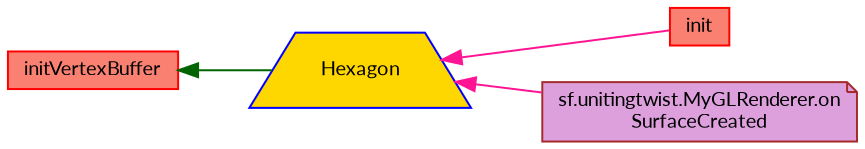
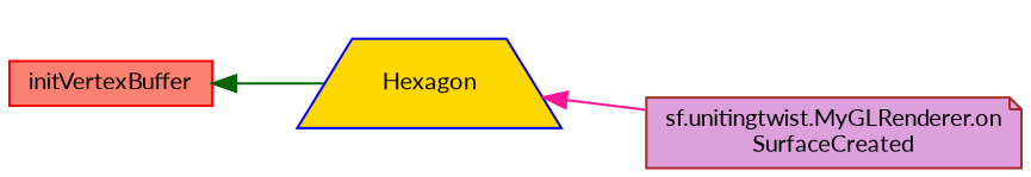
  digraph {
    fontname=Lato
    rankdir=LR
    node [color=red fillcolor=salmon fontname=Lato fontsize=10 shape=box style=filled]
    edge [color=deeppink dir=back fontname=Lato fontsize=10 labelfontname=Helvetica labelfontsize=10 style=solid]
    n1 [fontcolor=black height=0.2 label=initVertexBuffer width=0.4]
    n2 [color=blue fillcolor=gold height=0.2 label=Hexagon shape=trapezium width=0.4]
-   n3 [height=0.2 label=init width=0.4]
    n4 [color=brown fillcolor=plum height=0.2 label="sf.unitingtwist.MyGLRenderer.on\lSurfaceCreated" shape=note width=0.4]
    n1 -> n2 [color=darkgreen]
-   n2 -> n3
    n2 -> n4
  }
